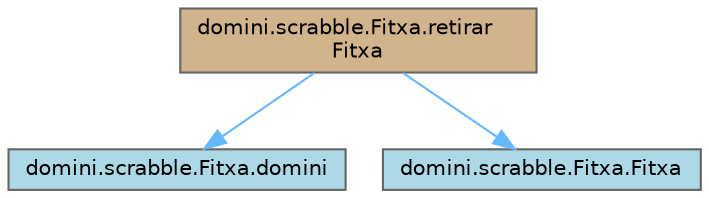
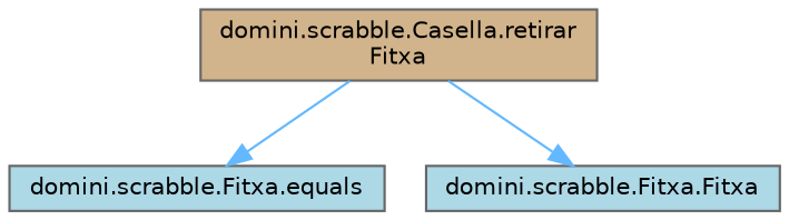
  digraph {
    rankdir=TB
    node [color=grey40 fillcolor=lightblue fontname=Helvetica fontsize=10 shape=box style=filled]
    edge [color=steelblue1 fontname=Helvetica fontsize=10 labelfontname=Helvetica labelfontsize=10 style=solid]
-   n1 [color=gray40 fillcolor=tan fontcolor=black height=0.2 label="domini.scrabble.Fitxa.retirar\lFitxa" width=0.4]
-   n2 [height=0.2 label="domini.scrabble.Fitxa.domini" width=0.4]
+   n1 [color=gray40 fillcolor=tan fontcolor=black height=0.2 label="domini.scrabble.Casella.retirar\lFitxa" width=0.4]
+   n2 [height=0.2 label="domini.scrabble.Fitxa.equals" width=0.4]
    n3 [height=0.2 label="domini.scrabble.Fitxa.Fitxa" width=0.4]
    n1 -> n2
    n1 -> n3
  }
